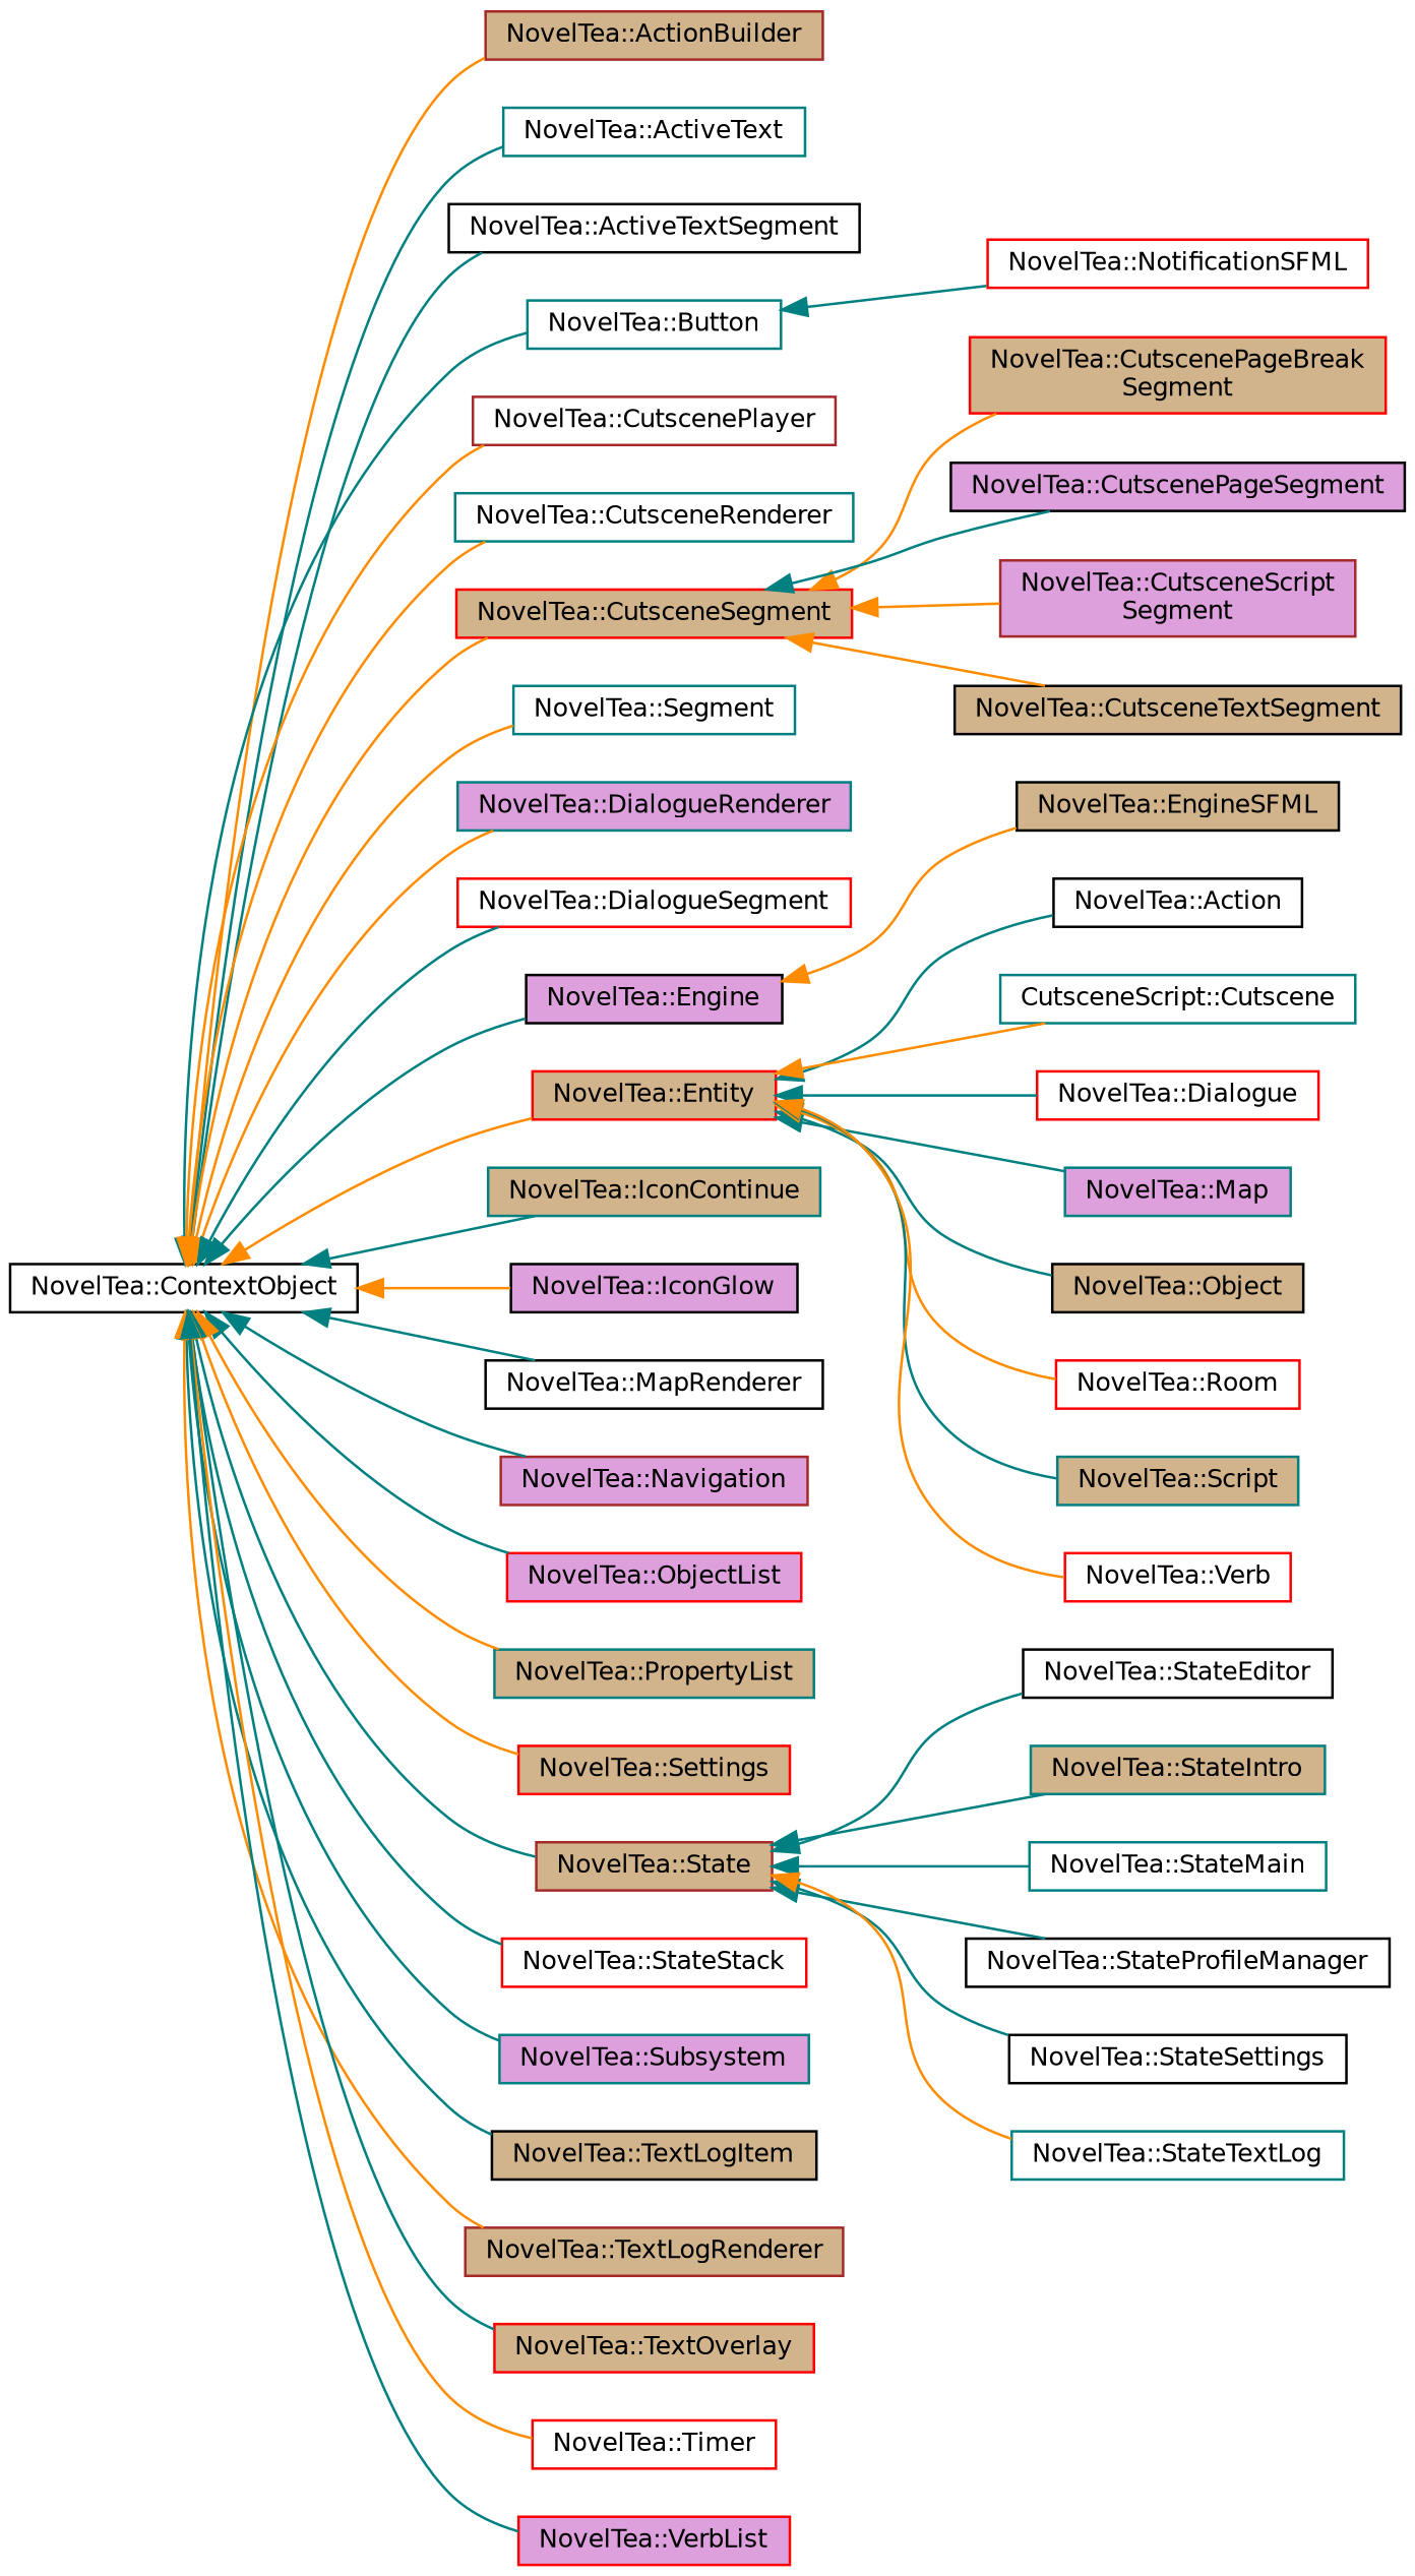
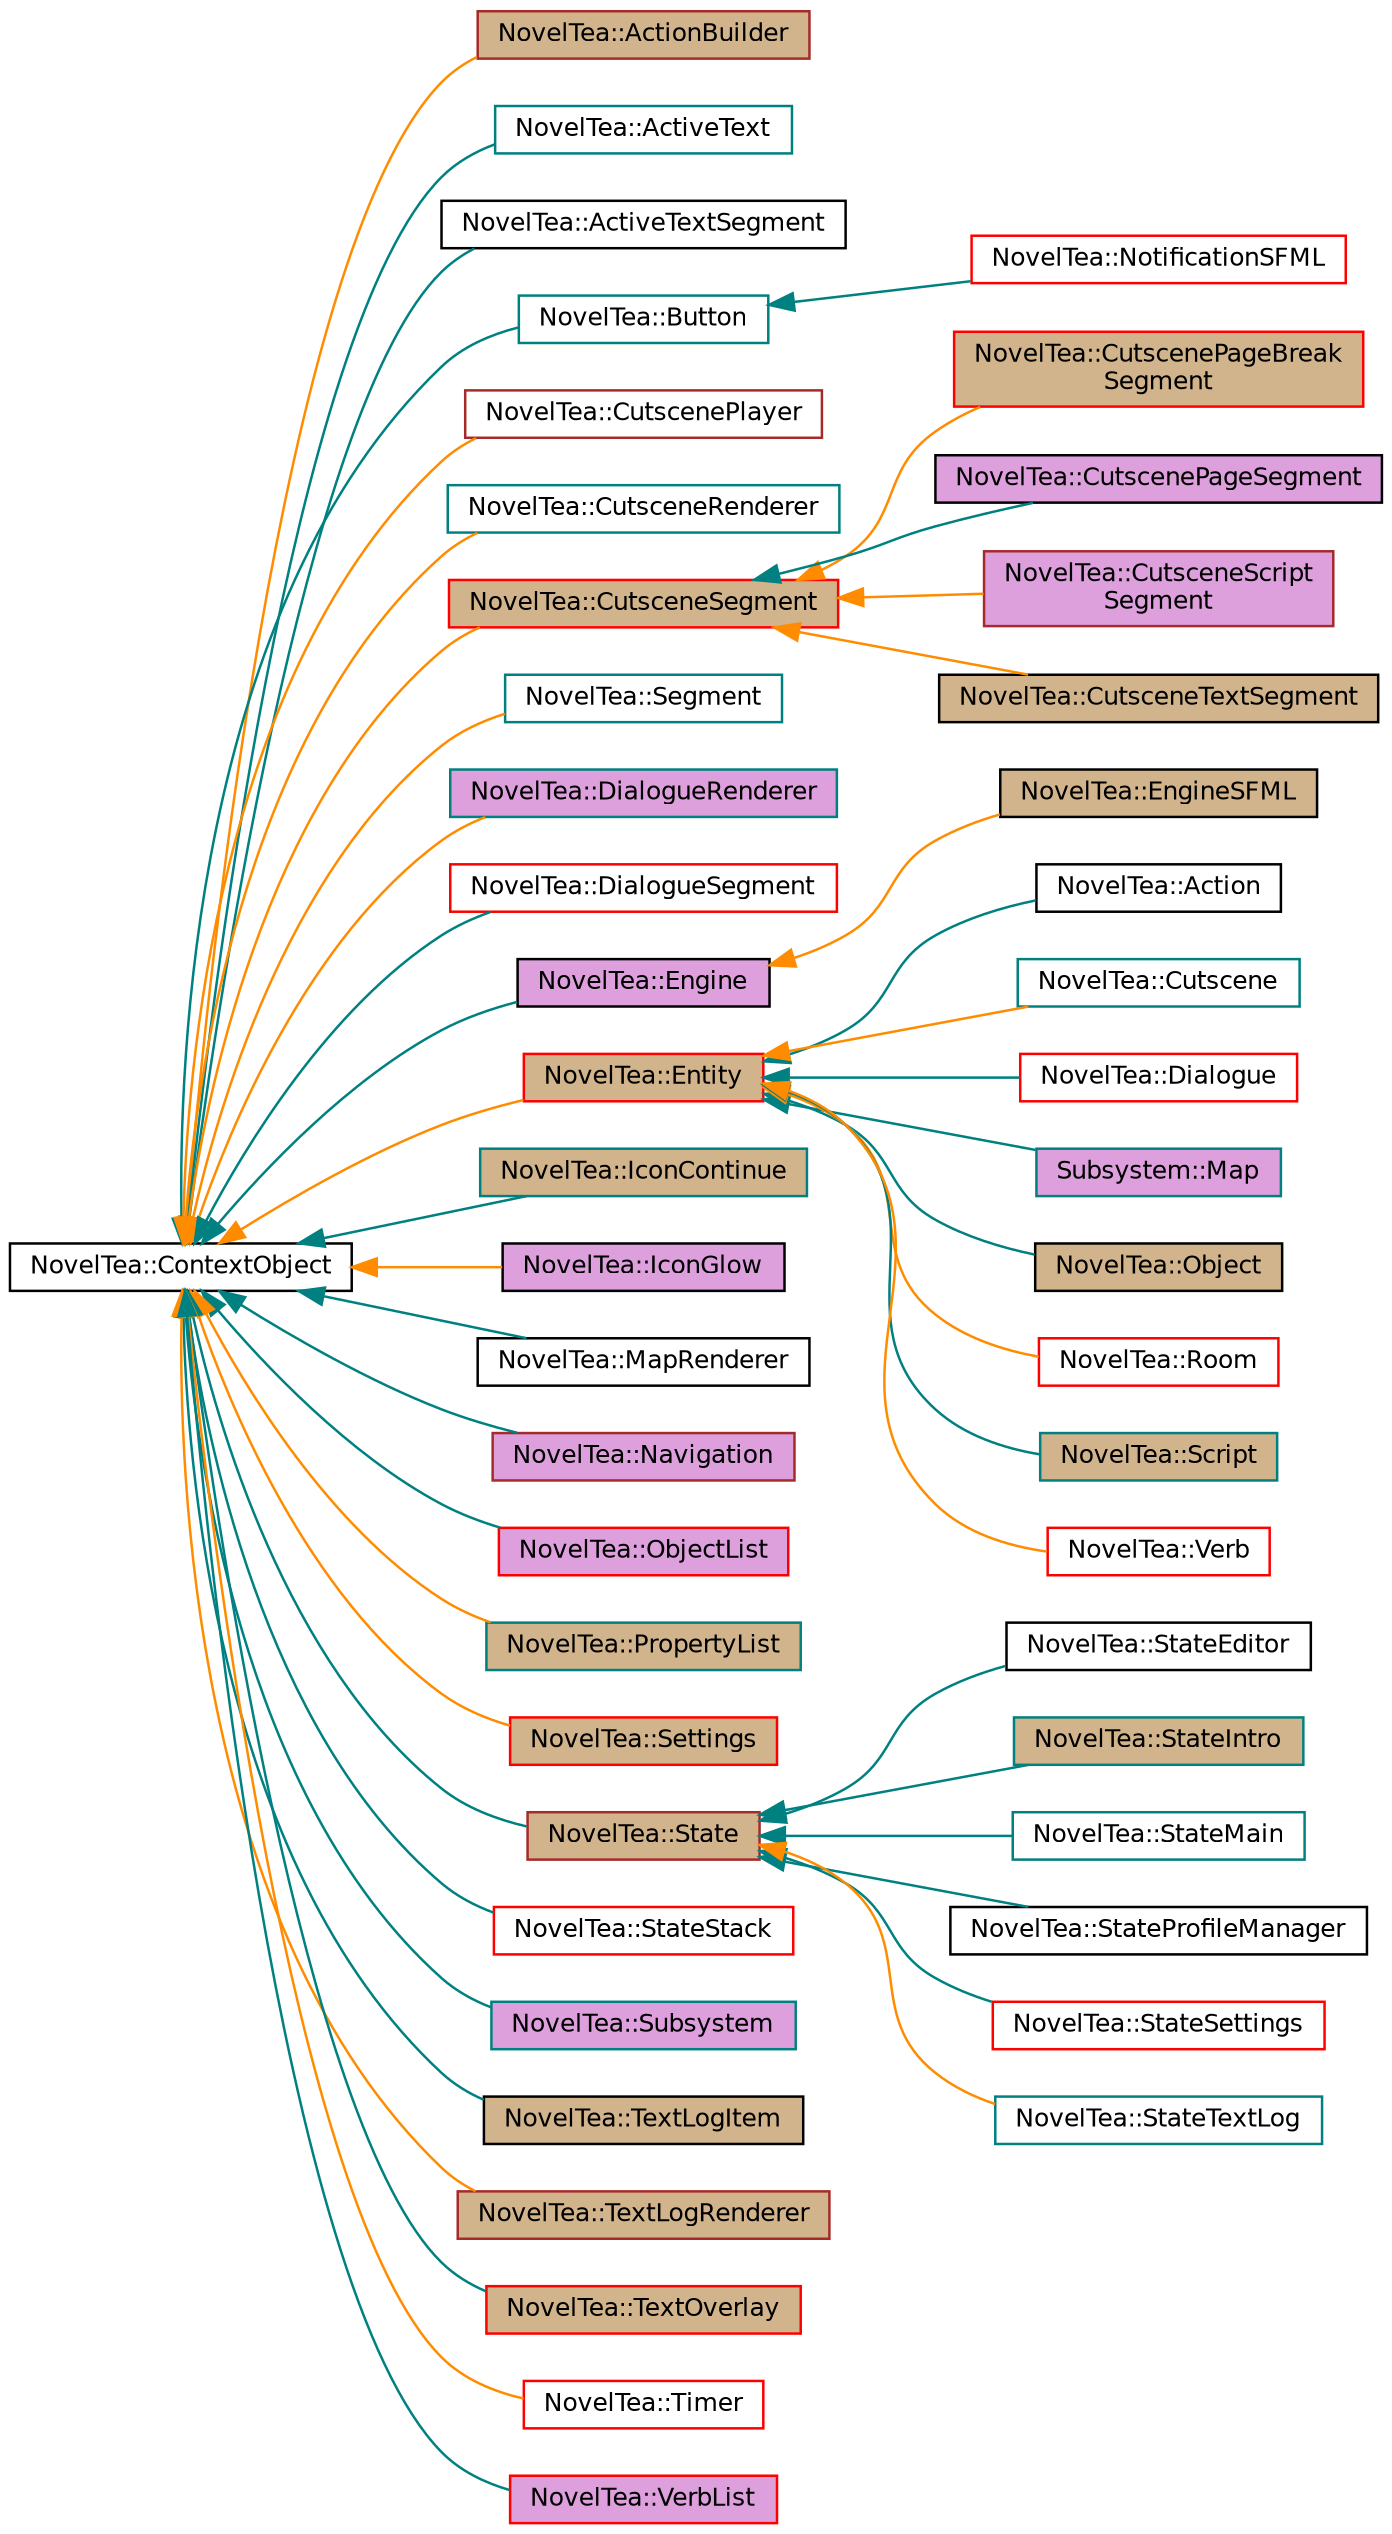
  digraph {
    rankdir=LR
    node [color=black fillcolor=white fontname=Helvetica fontsize=10 shape=record style=filled]
    edge [color=teal dir=back fontname=Helvetica fontsize=10 labelfontname=Helvetica labelfontsize=10 style=solid]
    n1 [fontcolor=black height=0.2 label="NovelTea::ContextObject" width=0.4]
    n2 [color=brown fillcolor=tan height=0.2 label="NovelTea::ActionBuilder" width=0.4]
    n3 [color=teal height=0.2 label="NovelTea::ActiveText" width=0.4]
    n4 [height=0.2 label="NovelTea::ActiveTextSegment" width=0.4]
    n5 [color=teal height=0.2 label="NovelTea::Button" width=0.4]
    n6 [color=brown height=0.2 label="NovelTea::CutscenePlayer" width=0.4]
    n7 [color=teal height=0.2 label="NovelTea::CutsceneRenderer" width=0.4]
    n8 [color=red fillcolor=tan height=0.2 label="NovelTea::CutsceneSegment" width=0.4]
    n9 [color=teal height=0.2 label="NovelTea::Segment" width=0.4]
    n10 [color=teal fillcolor=plum height=0.2 label="NovelTea::DialogueRenderer" width=0.4]
    n11 [color=red height=0.2 label="NovelTea::DialogueSegment" width=0.4]
    n12 [fillcolor=plum height=0.2 label="NovelTea::Engine" width=0.4]
    n13 [color=red fillcolor=tan height=0.2 label="NovelTea::Entity" width=0.4]
    n14 [color=teal fillcolor=tan height=0.2 label="NovelTea::IconContinue" width=0.4]
    n15 [fillcolor=plum height=0.2 label="NovelTea::IconGlow" width=0.4]
    n16 [height=0.2 label="NovelTea::MapRenderer" width=0.4]
    n17 [color=brown fillcolor=plum height=0.2 label="NovelTea::Navigation" width=0.4]
    n18 [color=red fillcolor=plum height=0.2 label="NovelTea::ObjectList" width=0.4]
    n19 [color=teal fillcolor=tan height=0.2 label="NovelTea::PropertyList" width=0.4]
    n20 [color=red fillcolor=tan height=0.2 label="NovelTea::Settings" width=0.4]
    n21 [color=brown fillcolor=tan height=0.2 label="NovelTea::State" width=0.4]
    n22 [color=red height=0.2 label="NovelTea::StateStack" width=0.4]
    n23 [color=teal fillcolor=plum height=0.2 label="NovelTea::Subsystem" width=0.4]
    n24 [fillcolor=tan height=0.2 label="NovelTea::TextLogItem" width=0.4]
    n25 [color=brown fillcolor=tan height=0.2 label="NovelTea::TextLogRenderer" width=0.4]
    n26 [color=red fillcolor=tan height=0.2 label="NovelTea::TextOverlay" width=0.4]
    n27 [color=red height=0.2 label="NovelTea::Timer" width=0.4]
    n28 [color=red fillcolor=plum height=0.2 label="NovelTea::VerbList" width=0.4]
    n29 [color=red height=0.2 label="NovelTea::NotificationSFML" width=0.4]
    n30 [color=red fillcolor=tan height=0.2 label="NovelTea::CutscenePageBreak\lSegment" width=0.4]
    n31 [fillcolor=plum height=0.2 label="NovelTea::CutscenePageSegment" width=0.4]
    n32 [color=brown fillcolor=plum height=0.2 label="NovelTea::CutsceneScript\lSegment" width=0.4]
    n33 [fillcolor=tan height=0.2 label="NovelTea::CutsceneTextSegment" width=0.4]
    n34 [fillcolor=tan height=0.2 label="NovelTea::EngineSFML" width=0.4]
    n35 [height=0.2 label="NovelTea::Action" width=0.4]
-   n36 [color=teal height=0.2 label="CutsceneScript::Cutscene" width=0.4]
+   n36 [color=teal height=0.2 label="NovelTea::Cutscene" width=0.4]
    n37 [color=red height=0.2 label="NovelTea::Dialogue" width=0.4]
-   n38 [color=teal fillcolor=plum height=0.2 label="NovelTea::Map" width=0.4]
+   n38 [color=teal fillcolor=plum height=0.2 label="Subsystem::Map" width=0.4]
    n39 [fillcolor=tan height=0.2 label="NovelTea::Object" width=0.4]
    n40 [color=red height=0.2 label="NovelTea::Room" width=0.4]
    n41 [color=teal fillcolor=tan height=0.2 label="NovelTea::Script" width=0.4]
    n42 [color=red height=0.2 label="NovelTea::Verb" width=0.4]
    n43 [height=0.2 label="NovelTea::StateEditor" width=0.4]
    n44 [color=teal fillcolor=tan height=0.2 label="NovelTea::StateIntro" width=0.4]
    n45 [color=teal height=0.2 label="NovelTea::StateMain" width=0.4]
    n46 [height=0.2 label="NovelTea::StateProfileManager" width=0.4]
-   n47 [height=0.2 label="NovelTea::StateSettings" width=0.4]
+   n47 [color=red height=0.2 label="NovelTea::StateSettings" width=0.4]
    n48 [color=teal height=0.2 label="NovelTea::StateTextLog" width=0.4]
    n1 -> n2 [color=darkorange]
    n1 -> n3
    n1 -> n4
    n1 -> n5
    n1 -> n6 [color=darkorange]
    n1 -> n7 [color=darkorange]
    n1 -> n8 [color=darkorange]
    n1 -> n9 [color=darkorange]
    n1 -> n10 [color=darkorange]
    n1 -> n11
    n1 -> n12
    n1 -> n13 [color=darkorange]
    n1 -> n14
    n1 -> n15 [color=darkorange]
    n1 -> n16
    n1 -> n17
    n1 -> n18
    n1 -> n19 [color=darkorange]
    n1 -> n20 [color=darkorange]
    n1 -> n21
    n1 -> n22
    n1 -> n23
    n1 -> n24
    n1 -> n25 [color=darkorange]
    n1 -> n26
    n1 -> n27 [color=darkorange]
    n1 -> n28
    n5 -> n29
    n8 -> n30 [color=darkorange]
    n8 -> n31
    n8 -> n32 [color=darkorange]
    n8 -> n33 [color=darkorange]
    n12 -> n34 [color=darkorange]
    n13 -> n35
    n13 -> n36 [color=darkorange]
    n13 -> n37
    n13 -> n38
    n13 -> n39
    n13 -> n40 [color=darkorange]
    n13 -> n41
    n13 -> n42 [color=darkorange]
    n21 -> n43
    n21 -> n44
    n21 -> n45
    n21 -> n46
    n21 -> n47
    n21 -> n48 [color=darkorange]
  }
